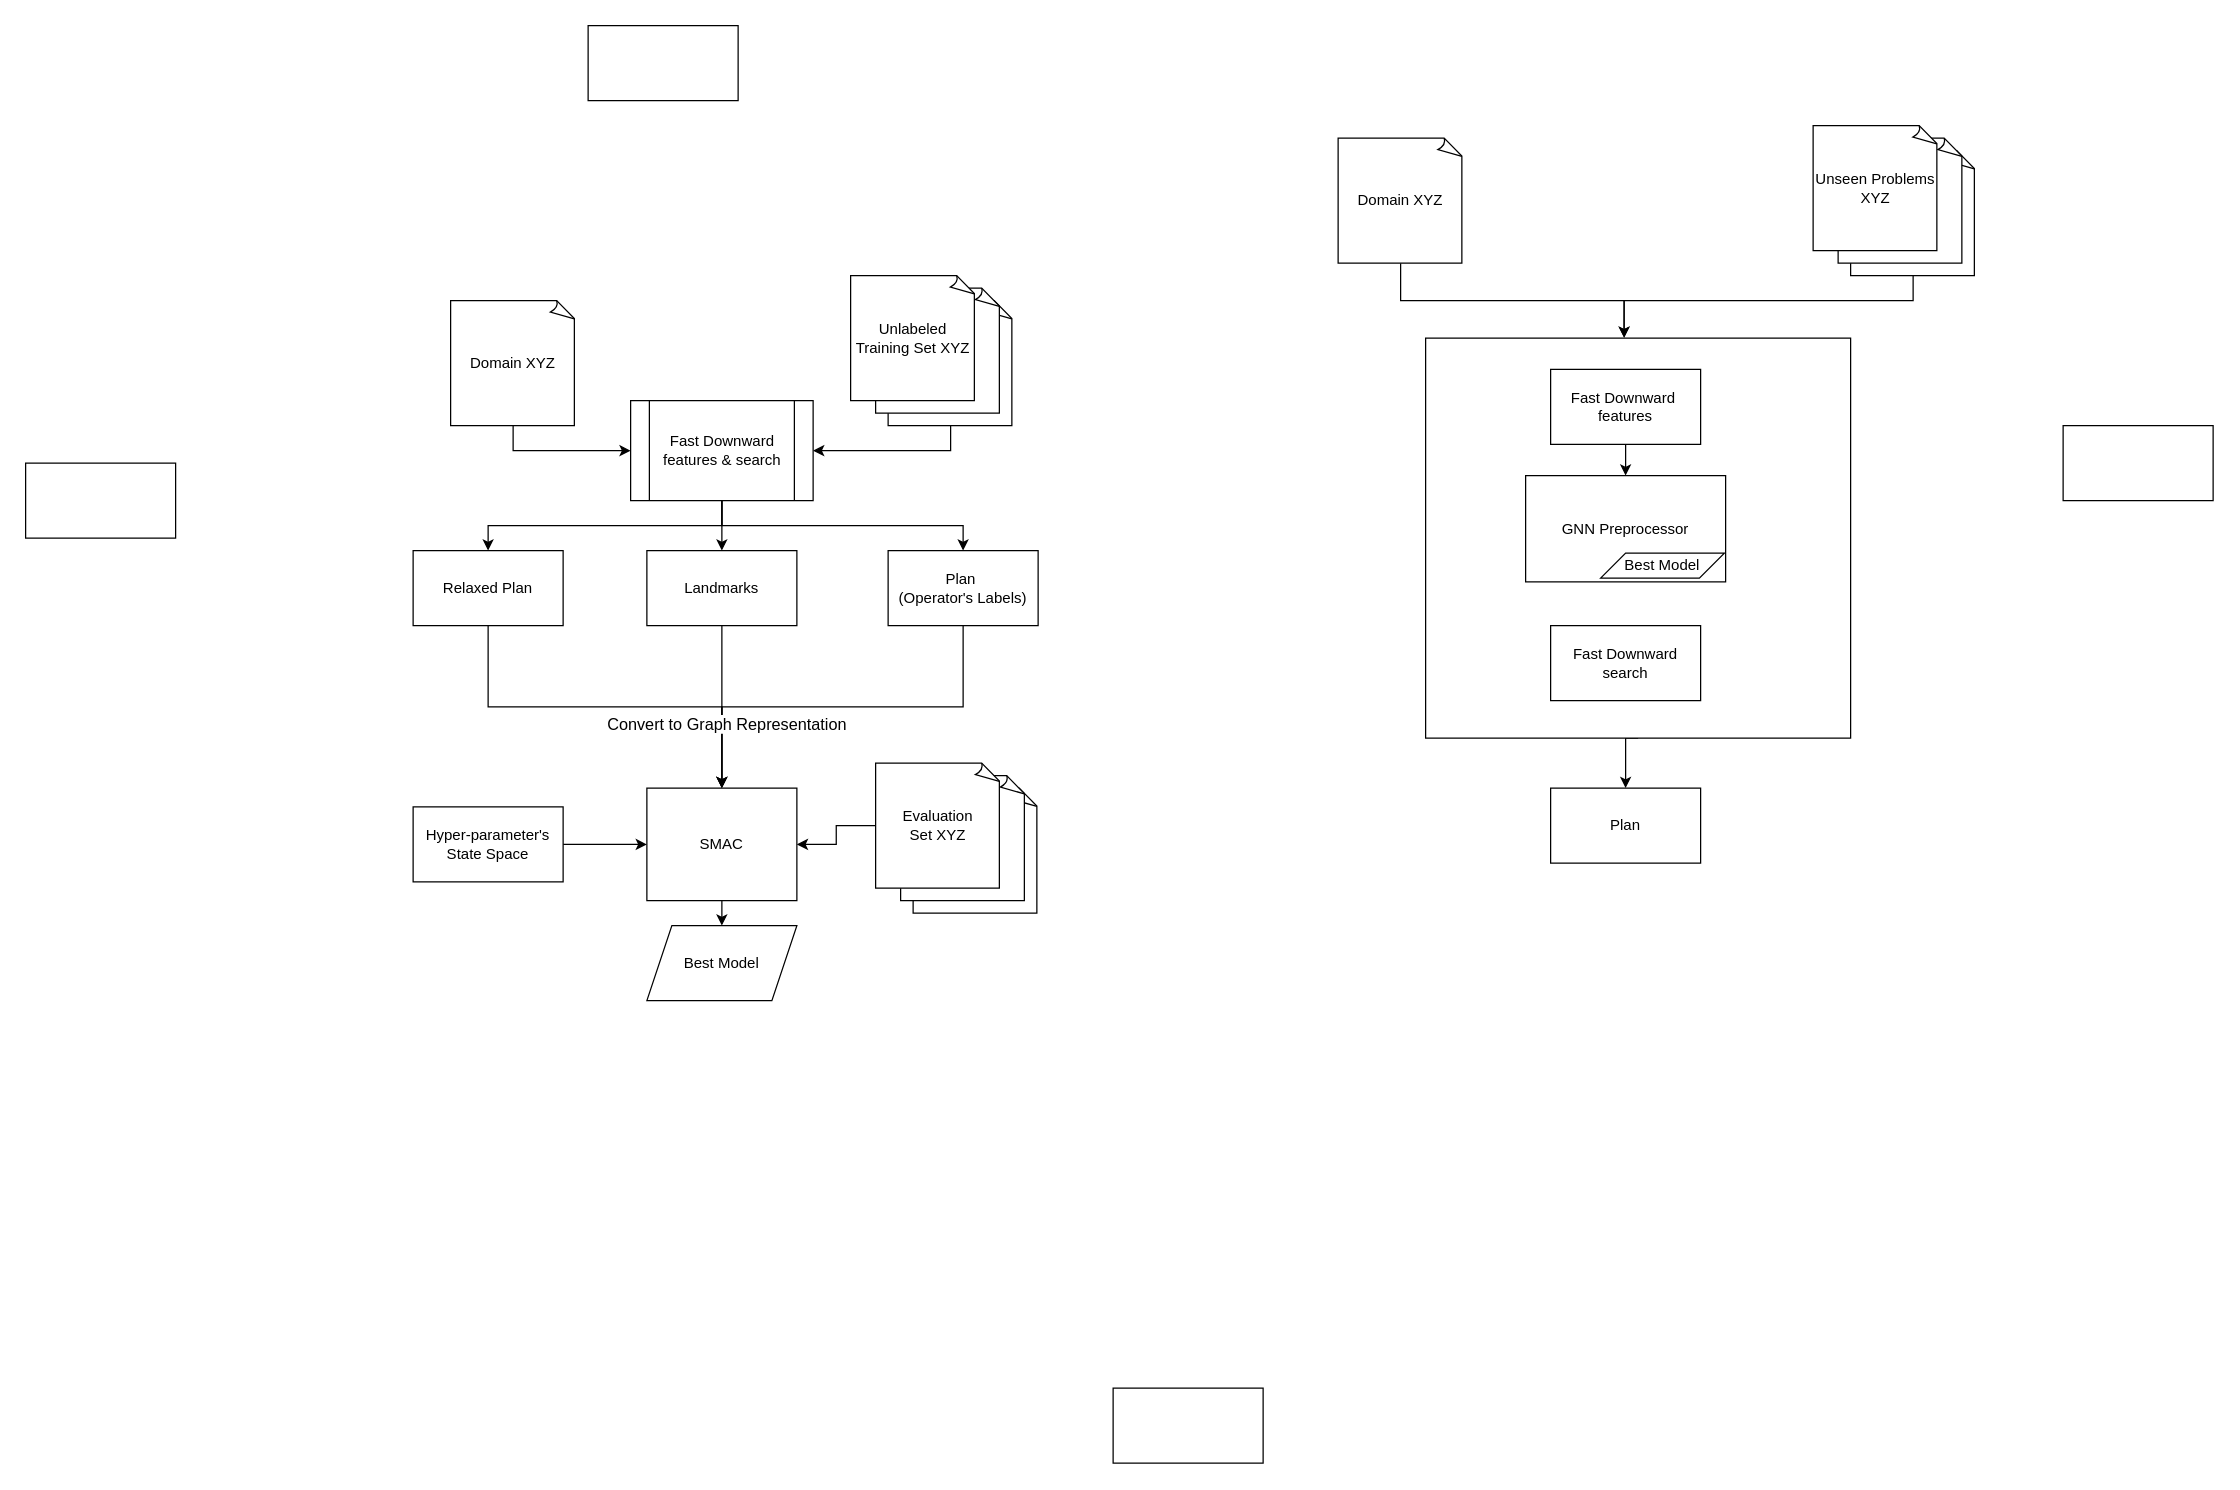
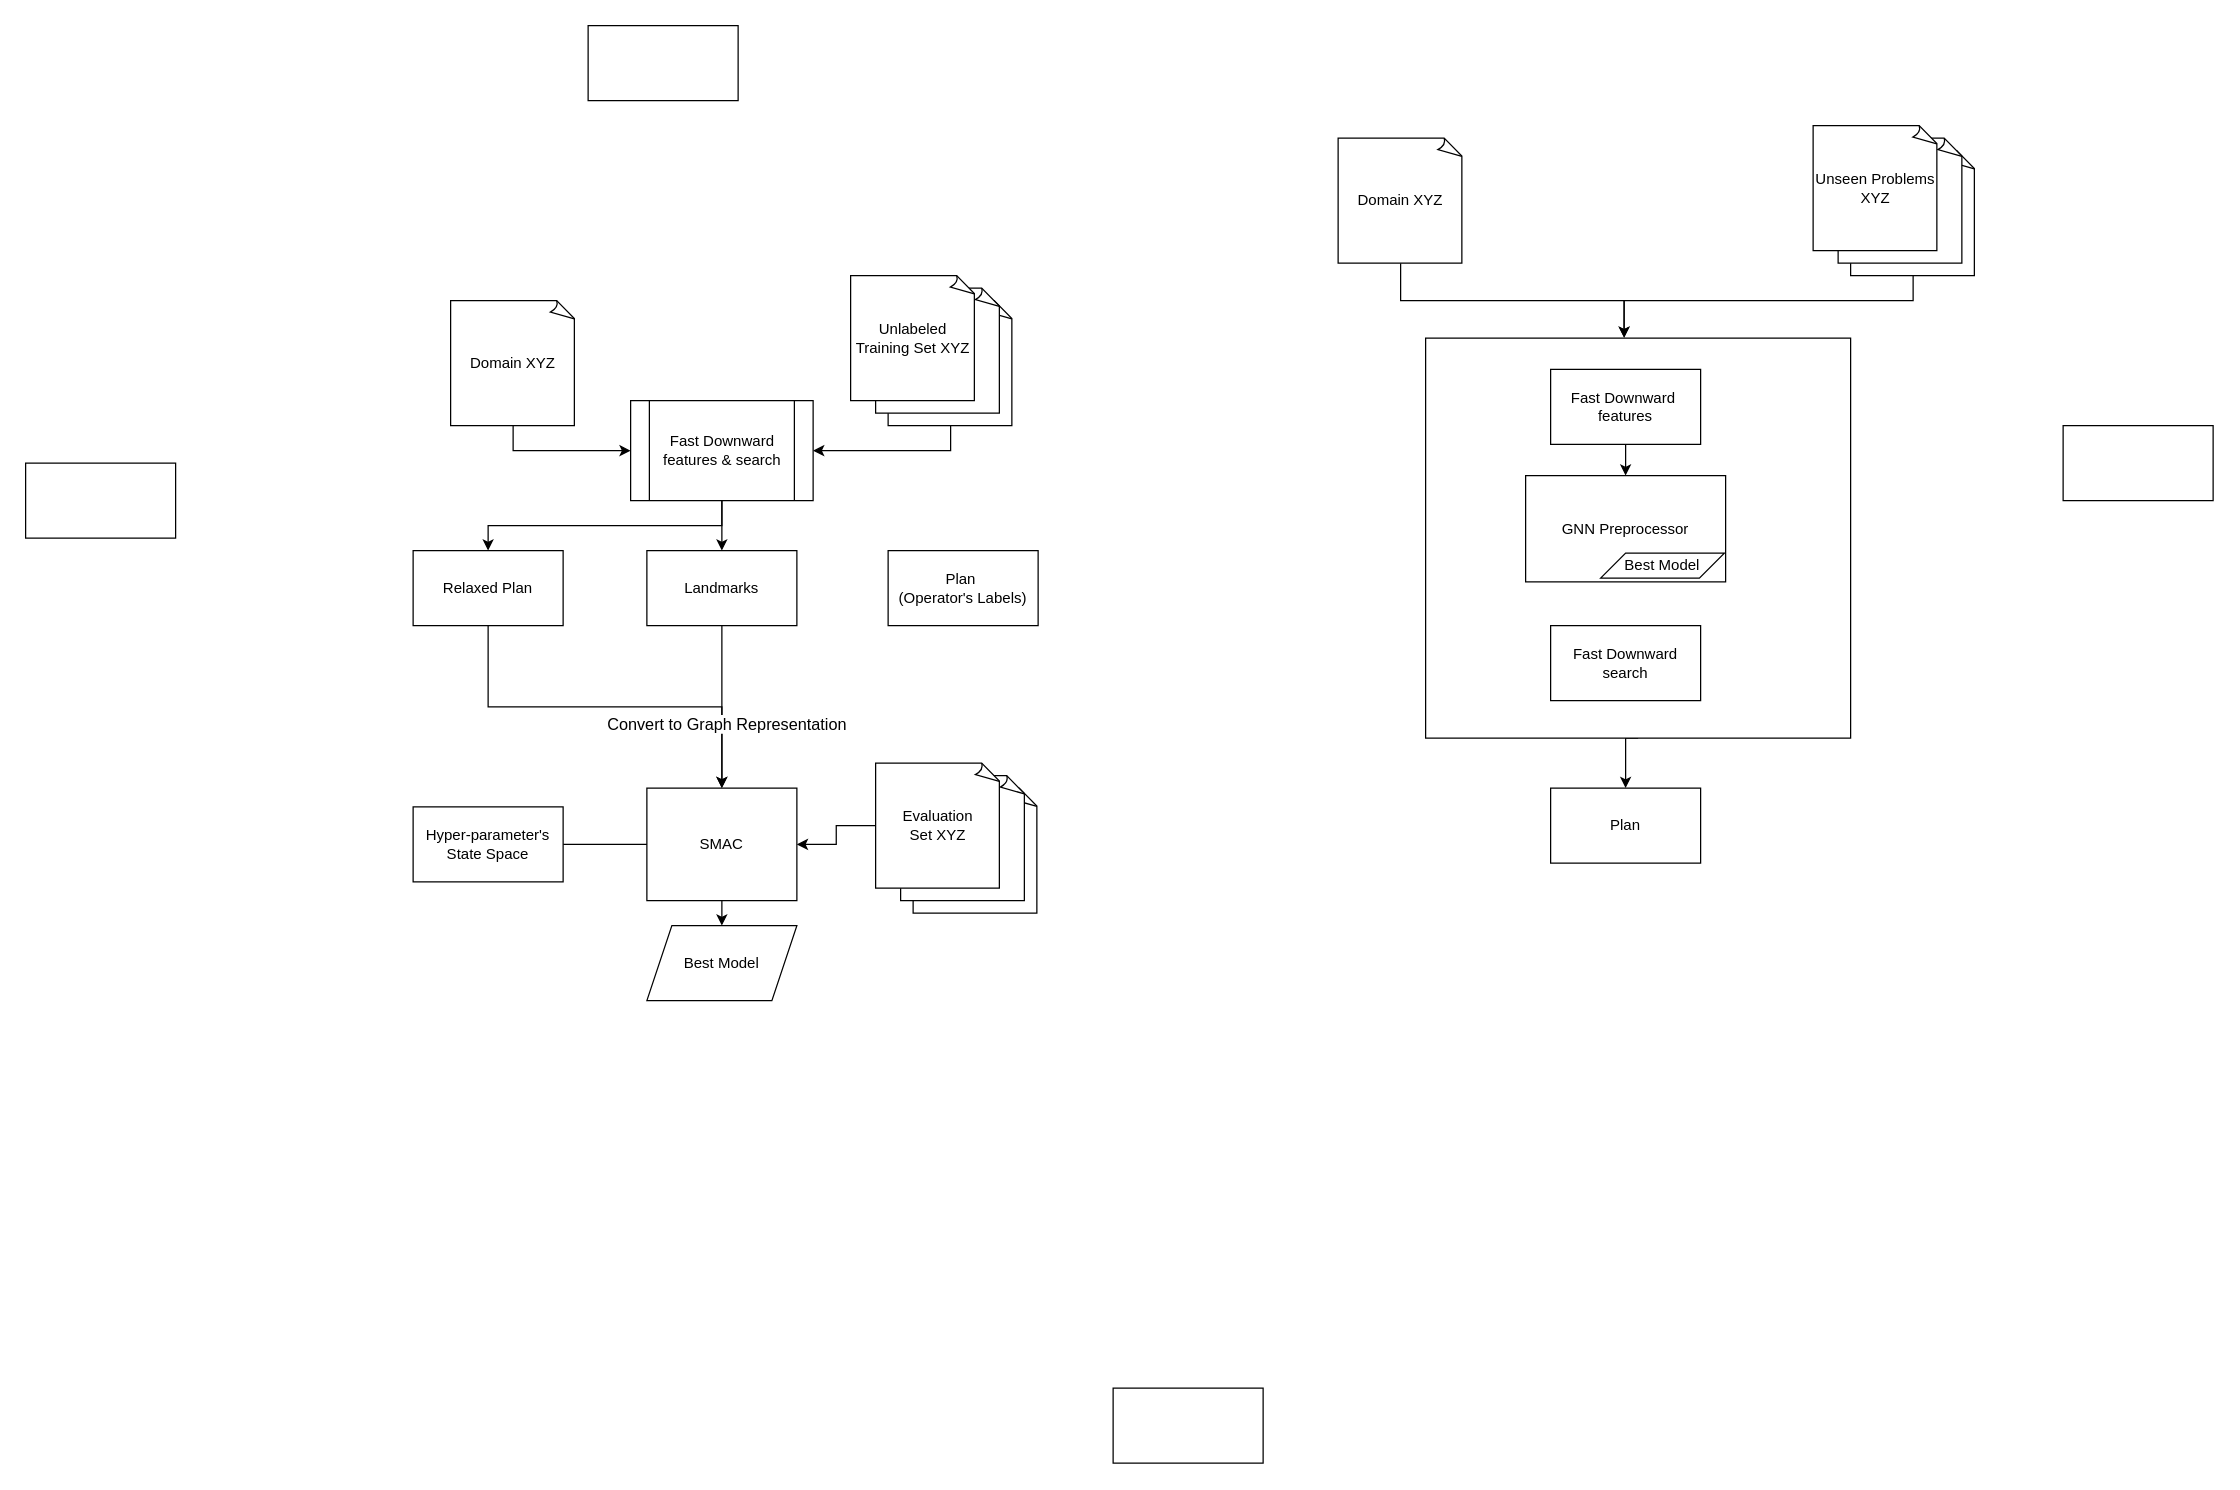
  <mxCell id="0" />
  <mxCell id="1" parent="0" />
  <mxCell id="2" style="edgeStyle=orthogonalEdgeStyle;rounded=0;orthogonalLoop=1;jettySize=auto;html=1;exitX=0.5;exitY=1;exitDx=0;exitDy=0;entryX=0.5;entryY=0;entryDx=0;entryDy=0;" edge="1" parent="1" source="3" target="23"><mxGeometry relative="1" as="geometry" /></mxCell>
  <mxCell id="3" value="SMAC" style="rounded=0;whiteSpace=wrap;html=1;fontColor=#000000;" vertex="1" parent="1"><mxGeometry x="517" y="630" width="120" height="90" as="geometry" /></mxCell>
- <mxCell id="4" style="edgeStyle=orthogonalEdgeStyle;rounded=0;orthogonalLoop=1;jettySize=auto;html=1;exitX=0.5;exitY=1;exitDx=0;exitDy=0;entryX=0.5;entryY=0;entryDx=0;entryDy=0;fontColor=#000000;" edge="1" parent="1" source="5" target="3"><mxGeometry relative="1" as="geometry" /></mxCell>
  <mxCell id="5" value="Plan&amp;nbsp;&lt;br&gt;(Operator's Labels)" style="rounded=0;whiteSpace=wrap;html=1;fontColor=#000000;" vertex="1" parent="1"><mxGeometry x="710" y="440" width="120" height="60" as="geometry" /></mxCell>
  <mxCell id="6" style="edgeStyle=orthogonalEdgeStyle;rounded=0;orthogonalLoop=1;jettySize=auto;html=1;exitX=0.5;exitY=1;exitDx=0;exitDy=0;entryX=0.5;entryY=0;entryDx=0;entryDy=0;fontColor=#000000;" edge="1" parent="1" source="7" target="3"><mxGeometry relative="1" as="geometry"><mxPoint x="564" y="680" as="targetPoint" /></mxGeometry></mxCell>
  <mxCell id="7" value="Landmarks" style="rounded=0;whiteSpace=wrap;html=1;fontColor=#000000;" vertex="1" parent="1"><mxGeometry x="517" y="440" width="120" height="60" as="geometry" /></mxCell>
  <mxCell id="8" style="edgeStyle=orthogonalEdgeStyle;rounded=0;orthogonalLoop=1;jettySize=auto;html=1;exitX=0.5;exitY=1;exitDx=0;exitDy=0;entryX=0.5;entryY=0;entryDx=0;entryDy=0;fontColor=#000000;" edge="1" parent="1" source="10" target="3"><mxGeometry relative="1" as="geometry" /></mxCell>
  <mxCell id="9" value="Convert to Graph Representation" style="edgeLabel;html=1;align=center;verticalAlign=middle;resizable=0;points=[];fontSize=13;fontColor=#000000;" vertex="1" connectable="0" parent="8"><mxGeometry x="0.669" y="3" relative="1" as="geometry"><mxPoint as="offset" /></mxGeometry></mxCell>
  <mxCell id="10" value="Relaxed Plan" style="rounded=0;whiteSpace=wrap;html=1;fontColor=#000000;" vertex="1" parent="1"><mxGeometry x="330" y="440" width="120" height="60" as="geometry" /></mxCell>
  <mxCell id="11" style="edgeStyle=orthogonalEdgeStyle;rounded=0;orthogonalLoop=1;jettySize=auto;html=1;exitX=0.5;exitY=1;exitDx=0;exitDy=0;fontColor=#000000;" edge="1" parent="1" source="14" target="7"><mxGeometry relative="1" as="geometry" /></mxCell>
- <mxCell id="12" style="edgeStyle=orthogonalEdgeStyle;rounded=0;orthogonalLoop=1;jettySize=auto;html=1;exitX=0.5;exitY=1;exitDx=0;exitDy=0;entryX=0.5;entryY=0;entryDx=0;entryDy=0;fontColor=#000000;" edge="1" parent="1" source="14" target="5"><mxGeometry relative="1" as="geometry" /></mxCell>
  <mxCell id="13" style="edgeStyle=orthogonalEdgeStyle;rounded=0;orthogonalLoop=1;jettySize=auto;html=1;exitX=0.5;exitY=1;exitDx=0;exitDy=0;entryX=0.5;entryY=0;entryDx=0;entryDy=0;" edge="1" parent="1" source="14" target="10"><mxGeometry relative="1" as="geometry" /></mxCell>
  <mxCell id="14" value="Fast Downward&lt;br&gt;features &amp;amp; search" style="shape=process;whiteSpace=wrap;html=1;backgroundOutline=1;fontColor=#000000;" vertex="1" parent="1"><mxGeometry x="504" y="320" width="146" height="80" as="geometry" /></mxCell>
  <mxCell id="15" style="edgeStyle=orthogonalEdgeStyle;rounded=0;orthogonalLoop=1;jettySize=auto;html=1;exitX=0.5;exitY=1;exitDx=0;exitDy=0;exitPerimeter=0;fontColor=#000000;" edge="1" parent="1" source="16" target="14"><mxGeometry relative="1" as="geometry" /></mxCell>
  <mxCell id="16" value="&lt;span style=&quot;font-family: Helvetica; font-size: 12px; font-style: normal; font-variant-ligatures: normal; font-variant-caps: normal; font-weight: 400; letter-spacing: normal; orphans: 2; text-align: center; text-indent: 0px; text-transform: none; widows: 2; word-spacing: 0px; -webkit-text-stroke-width: 0px; text-decoration-thickness: initial; text-decoration-style: initial; text-decoration-color: initial; float: none; background-color: rgb(255, 255, 255); display: inline !important;&quot;&gt;&lt;font&gt;Domain XYZ&lt;/font&gt;&lt;/span&gt;" style="whiteSpace=wrap;html=1;shape=mxgraph.basic.document;fontColor=#000000;" vertex="1" parent="1"><mxGeometry x="360" y="240" width="100" height="100" as="geometry" /></mxCell>
  <mxCell id="17" value="" style="group;fontColor=#000000;" vertex="1" connectable="0" parent="1"><mxGeometry x="680" y="220" width="130" height="120" as="geometry" /></mxCell>
  <mxCell id="18" value="" style="whiteSpace=wrap;html=1;shape=mxgraph.basic.document;fontColor=#000000;" vertex="1" parent="17"><mxGeometry x="30" y="20" width="100" height="100" as="geometry" /></mxCell>
  <mxCell id="19" value="" style="whiteSpace=wrap;html=1;shape=mxgraph.basic.document;fontColor=#000000;" vertex="1" parent="17"><mxGeometry x="20" y="10" width="100" height="100" as="geometry" /></mxCell>
  <mxCell id="20" value="Unlabeled&lt;br&gt;Training Set XYZ" style="whiteSpace=wrap;html=1;shape=mxgraph.basic.document;fontColor=#000000;" vertex="1" parent="17"><mxGeometry width="100" height="100" as="geometry" /></mxCell>
- <mxCell id="21" style="edgeStyle=orthogonalEdgeStyle;rounded=0;orthogonalLoop=1;jettySize=auto;html=1;exitX=1;exitY=0.5;exitDx=0;exitDy=0;entryX=0;entryY=0.5;entryDx=0;entryDy=0;fontColor=#000000;" edge="1" parent="1" source="22" target="3"><mxGeometry relative="1" as="geometry" /></mxCell>
+ <mxCell id="21" style="edgeStyle=orthogonalEdgeStyle;rounded=0;orthogonalLoop=1;jettySize=auto;html=1;exitX=1;exitY=0.5;exitDx=0;exitDy=0;entryX=0;entryY=0.5;entryDx=0;entryDy=0;fontColor=#000000;endArrow=none;" edge="1" parent="1" source="22" target="3"><mxGeometry relative="1" as="geometry" /></mxCell>
  <mxCell id="22" value="Hyper-parameter's&lt;br&gt;State Space" style="rounded=0;whiteSpace=wrap;html=1;fontColor=#000000;" vertex="1" parent="1"><mxGeometry x="330" y="645" width="120" height="60" as="geometry" /></mxCell>
  <mxCell id="23" value="Best Model" style="shape=parallelogram;perimeter=parallelogramPerimeter;whiteSpace=wrap;html=1;fixedSize=1;fontColor=#000000;" vertex="1" parent="1"><mxGeometry x="517" y="740" width="120" height="60" as="geometry" /></mxCell>
  <mxCell id="24" style="edgeStyle=orthogonalEdgeStyle;rounded=0;orthogonalLoop=1;jettySize=auto;html=1;exitX=0.5;exitY=1;exitDx=0;exitDy=0;exitPerimeter=0;entryX=0.467;entryY=-0.001;entryDx=0;entryDy=0;entryPerimeter=0;" edge="1" parent="1" source="25" target="31"><mxGeometry relative="1" as="geometry" /></mxCell>
  <mxCell id="25" value="&lt;span style=&quot;font-family: Helvetica; font-size: 12px; font-style: normal; font-variant-ligatures: normal; font-variant-caps: normal; font-weight: 400; letter-spacing: normal; orphans: 2; text-align: center; text-indent: 0px; text-transform: none; widows: 2; word-spacing: 0px; -webkit-text-stroke-width: 0px; text-decoration-thickness: initial; text-decoration-style: initial; text-decoration-color: initial; float: none; background-color: rgb(255, 255, 255); display: inline !important;&quot;&gt;Domain XYZ&lt;/span&gt;" style="whiteSpace=wrap;html=1;shape=mxgraph.basic.document;fontColor=#000000;" vertex="1" parent="1"><mxGeometry x="1070" y="110" width="100" height="100" as="geometry" /></mxCell>
  <mxCell id="26" value="" style="group;fontColor=#000000;" vertex="1" connectable="0" parent="1"><mxGeometry x="1450" y="100" width="130" height="120" as="geometry" /></mxCell>
  <mxCell id="27" value="" style="whiteSpace=wrap;html=1;shape=mxgraph.basic.document;fontColor=#000000;" vertex="1" parent="26"><mxGeometry x="30" y="20" width="100" height="100" as="geometry" /></mxCell>
  <mxCell id="28" value="" style="whiteSpace=wrap;html=1;shape=mxgraph.basic.document;fontColor=#000000;" vertex="1" parent="26"><mxGeometry x="20" y="10" width="100" height="100" as="geometry" /></mxCell>
  <mxCell id="29" value="Unseen Problems XYZ" style="whiteSpace=wrap;html=1;shape=mxgraph.basic.document;fontColor=#000000;" vertex="1" parent="26"><mxGeometry width="100" height="100" as="geometry" /></mxCell>
  <mxCell id="30" style="edgeStyle=orthogonalEdgeStyle;rounded=0;orthogonalLoop=1;jettySize=auto;html=1;exitX=0.5;exitY=1;exitDx=0;exitDy=0;entryX=0.5;entryY=0;entryDx=0;entryDy=0;fontColor=#000000;" edge="1" parent="1" source="31" target="36"><mxGeometry relative="1" as="geometry"><mxPoint x="1300" y="620" as="targetPoint" /><Array as="points"><mxPoint x="1300" y="590" /><mxPoint x="1300" y="630" /></Array></mxGeometry></mxCell>
  <mxCell id="31" value="" style="rounded=0;whiteSpace=wrap;html=1;fontColor=#000000;" vertex="1" parent="1"><mxGeometry x="1140" y="270" width="340" height="320" as="geometry" /></mxCell>
  <mxCell id="32" value="GNN Preprocessor" style="whiteSpace=wrap;html=1;fontColor=#000000;" vertex="1" parent="1"><mxGeometry x="1220" y="380" width="160" height="85" as="geometry" /></mxCell>
  <mxCell id="33" value="Fast Downward&lt;br&gt;search" style="whiteSpace=wrap;html=1;fontColor=#000000;" vertex="1" parent="1"><mxGeometry x="1240" y="500" width="120" height="60" as="geometry" /></mxCell>
  <mxCell id="34" style="edgeStyle=orthogonalEdgeStyle;rounded=0;orthogonalLoop=1;jettySize=auto;html=1;exitX=0.5;exitY=1;exitDx=0;exitDy=0;fontColor=#000000;" edge="1" parent="1" source="35" target="32"><mxGeometry relative="1" as="geometry" /></mxCell>
  <mxCell id="35" value="Fast Downward&amp;nbsp;&lt;br&gt;features" style="whiteSpace=wrap;html=1;fontColor=#000000;" vertex="1" parent="1"><mxGeometry x="1240" y="295" width="120" height="60" as="geometry" /></mxCell>
  <mxCell id="36" value="Plan" style="whiteSpace=wrap;html=1;fontColor=#000000;" vertex="1" parent="1"><mxGeometry x="1240" y="630" width="120" height="60" as="geometry" /></mxCell>
  <mxCell id="37" value="" style="whiteSpace=wrap;html=1;fontColor=#000000;" vertex="1" parent="1"><mxGeometry x="470" y="20" width="120" height="60" as="geometry" /></mxCell>
  <mxCell id="38" value="" style="whiteSpace=wrap;html=1;fontColor=#000000;" vertex="1" parent="1"><mxGeometry x="20" y="370" width="120" height="60" as="geometry" /></mxCell>
  <mxCell id="39" value="" style="whiteSpace=wrap;html=1;fontColor=#000000;" vertex="1" parent="1"><mxGeometry x="1650" y="340" width="120" height="60" as="geometry" /></mxCell>
  <mxCell id="40" value="" style="whiteSpace=wrap;html=1;fontColor=#000000;" vertex="1" parent="1"><mxGeometry x="890" y="1110" width="120" height="60" as="geometry" /></mxCell>
  <mxCell id="41" style="edgeStyle=orthogonalEdgeStyle;rounded=0;orthogonalLoop=1;jettySize=auto;html=1;exitX=0.5;exitY=1;exitDx=0;exitDy=0;exitPerimeter=0;entryX=1;entryY=0.5;entryDx=0;entryDy=0;" edge="1" parent="1" source="18" target="14"><mxGeometry relative="1" as="geometry" /></mxCell>
  <mxCell id="42" value="" style="group;fontColor=#000000;" vertex="1" connectable="0" parent="1"><mxGeometry x="700" y="610" width="130" height="120" as="geometry" /></mxCell>
  <mxCell id="43" value="" style="whiteSpace=wrap;html=1;shape=mxgraph.basic.document;fontColor=#000000;" vertex="1" parent="42"><mxGeometry x="30" y="20" width="100" height="100" as="geometry" /></mxCell>
  <mxCell id="44" value="" style="whiteSpace=wrap;html=1;shape=mxgraph.basic.document;fontColor=#000000;" vertex="1" parent="42"><mxGeometry x="20" y="10" width="100" height="100" as="geometry" /></mxCell>
  <mxCell id="45" value="Evaluation&lt;br&gt;Set XYZ" style="whiteSpace=wrap;html=1;shape=mxgraph.basic.document;fontColor=#000000;" vertex="1" parent="42"><mxGeometry width="100" height="100" as="geometry" /></mxCell>
  <mxCell id="46" style="edgeStyle=orthogonalEdgeStyle;rounded=0;orthogonalLoop=1;jettySize=auto;html=1;exitX=0;exitY=0.5;exitDx=0;exitDy=0;exitPerimeter=0;entryX=1;entryY=0.5;entryDx=0;entryDy=0;" edge="1" parent="1" source="45" target="3"><mxGeometry relative="1" as="geometry" /></mxCell>
  <mxCell id="47" value="Best Model" style="shape=parallelogram;perimeter=parallelogramPerimeter;whiteSpace=wrap;html=1;fixedSize=1;fontColor=#000000;" vertex="1" parent="1"><mxGeometry x="1280" y="442" width="99" height="20" as="geometry" /></mxCell>
  <mxCell id="48" style="edgeStyle=orthogonalEdgeStyle;rounded=0;orthogonalLoop=1;jettySize=auto;html=1;exitX=0.5;exitY=1;exitDx=0;exitDy=0;exitPerimeter=0;entryX=0.467;entryY=-0.001;entryDx=0;entryDy=0;entryPerimeter=0;" edge="1" parent="1" source="27" target="31"><mxGeometry relative="1" as="geometry"><Array as="points"><mxPoint x="1530" y="240" /><mxPoint x="1299" y="240" /></Array></mxGeometry></mxCell>
